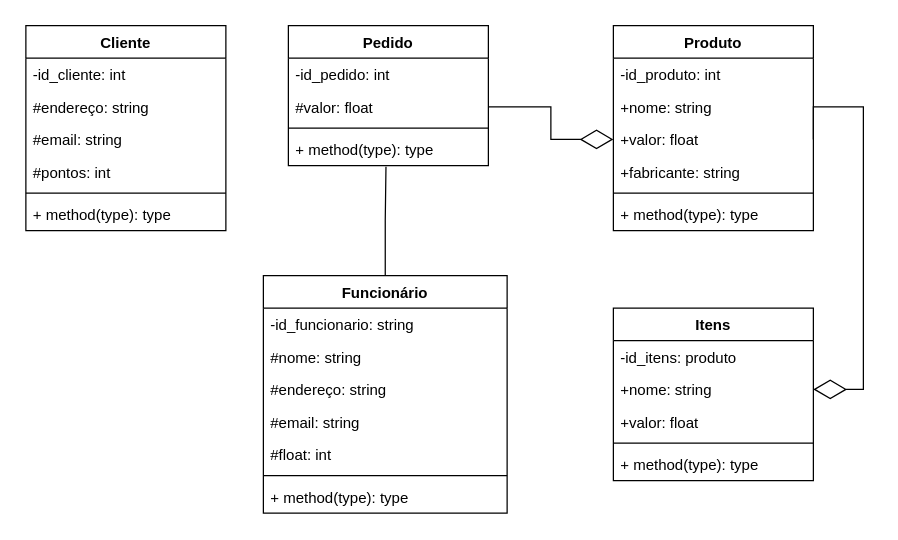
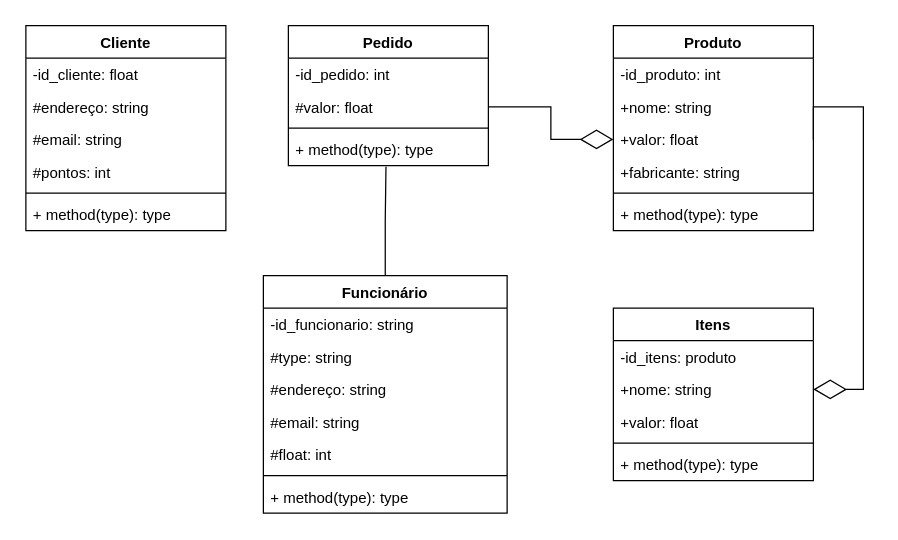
  <mxCell id="0" />
  <mxCell id="1" parent="0" />
  <mxCell id="2" value="Itens" style="swimlane;fontStyle=1;align=center;verticalAlign=top;childLayout=stackLayout;horizontal=1;startSize=26;horizontalStack=0;resizeParent=1;resizeParentMax=0;resizeLast=0;collapsible=1;marginBottom=0;" parent="1" vertex="1"><mxGeometry x="490" y="246" width="160" height="138" as="geometry"><mxRectangle x="150" y="630" width="100" height="26" as="alternateBounds" /></mxGeometry></mxCell>
  <mxCell id="3" value="-id_itens: produto" style="text;strokeColor=none;fillColor=none;align=left;verticalAlign=top;spacingLeft=4;spacingRight=4;overflow=hidden;rotatable=0;points=[[0,0.5],[1,0.5]];portConstraint=eastwest;" parent="2" vertex="1"><mxGeometry y="26" width="160" height="26" as="geometry" /></mxCell>
  <mxCell id="4" value="+nome: string" style="text;strokeColor=none;fillColor=none;align=left;verticalAlign=top;spacingLeft=4;spacingRight=4;overflow=hidden;rotatable=0;points=[[0,0.5],[1,0.5]];portConstraint=eastwest;" parent="2" vertex="1"><mxGeometry y="52" width="160" height="26" as="geometry" /></mxCell>
  <mxCell id="5" value="+valor: float" style="text;strokeColor=none;fillColor=none;align=left;verticalAlign=top;spacingLeft=4;spacingRight=4;overflow=hidden;rotatable=0;points=[[0,0.5],[1,0.5]];portConstraint=eastwest;" parent="2" vertex="1"><mxGeometry y="78" width="160" height="26" as="geometry" /></mxCell>
  <mxCell id="6" value="" style="line;strokeWidth=1;fillColor=none;align=left;verticalAlign=middle;spacingTop=-1;spacingLeft=3;spacingRight=3;rotatable=0;labelPosition=right;points=[];portConstraint=eastwest;" parent="2" vertex="1"><mxGeometry y="104" width="160" height="8" as="geometry" /></mxCell>
  <mxCell id="7" value="+ method(type): type" style="text;strokeColor=none;fillColor=none;align=left;verticalAlign=top;spacingLeft=4;spacingRight=4;overflow=hidden;rotatable=0;points=[[0,0.5],[1,0.5]];portConstraint=eastwest;" parent="2" vertex="1"><mxGeometry y="112" width="160" height="26" as="geometry" /></mxCell>
  <mxCell id="8" style="edgeStyle=orthogonalEdgeStyle;rounded=0;orthogonalLoop=1;jettySize=auto;html=1;exitX=0.5;exitY=0;exitDx=0;exitDy=0;entryX=0.488;entryY=1.038;entryDx=0;entryDy=0;entryPerimeter=0;endArrow=none;endFill=0;" parent="1" source="9" target="21" edge="1"><mxGeometry relative="1" as="geometry" /></mxCell>
  <mxCell id="9" value="Funcionário" style="swimlane;fontStyle=1;align=center;verticalAlign=top;childLayout=stackLayout;horizontal=1;startSize=26;horizontalStack=0;resizeParent=1;resizeParentMax=0;resizeLast=0;collapsible=1;marginBottom=0;" parent="1" vertex="1"><mxGeometry x="210" y="220" width="195" height="190" as="geometry" /></mxCell>
  <mxCell id="10" value="-id_funcionario: string" style="text;strokeColor=none;fillColor=none;align=left;verticalAlign=top;spacingLeft=4;spacingRight=4;overflow=hidden;rotatable=0;points=[[0,0.5],[1,0.5]];portConstraint=eastwest;" parent="9" vertex="1"><mxGeometry y="26" width="195" height="26" as="geometry" /></mxCell>
- <mxCell id="11" value="#nome: string" style="text;strokeColor=none;fillColor=none;align=left;verticalAlign=top;spacingLeft=4;spacingRight=4;overflow=hidden;rotatable=0;points=[[0,0.5],[1,0.5]];portConstraint=eastwest;" vertex="1" parent="9"><mxGeometry y="52" width="195" height="26" as="geometry" /></mxCell>
+ <mxCell id="11" value="#type: string" style="text;strokeColor=none;fillColor=none;align=left;verticalAlign=top;spacingLeft=4;spacingRight=4;overflow=hidden;rotatable=0;points=[[0,0.5],[1,0.5]];portConstraint=eastwest;" vertex="1" parent="9"><mxGeometry y="52" width="195" height="26" as="geometry" /></mxCell>
  <mxCell id="12" value="#endereço: string" style="text;strokeColor=none;fillColor=none;align=left;verticalAlign=top;spacingLeft=4;spacingRight=4;overflow=hidden;rotatable=0;points=[[0,0.5],[1,0.5]];portConstraint=eastwest;" parent="9" vertex="1"><mxGeometry y="78" width="195" height="26" as="geometry" /></mxCell>
  <mxCell id="13" value="#email: string" style="text;strokeColor=none;fillColor=none;align=left;verticalAlign=top;spacingLeft=4;spacingRight=4;overflow=hidden;rotatable=0;points=[[0,0.5],[1,0.5]];portConstraint=eastwest;" parent="9" vertex="1"><mxGeometry y="104" width="195" height="26" as="geometry" /></mxCell>
  <mxCell id="14" value="#float: int" style="text;strokeColor=none;fillColor=none;align=left;verticalAlign=top;spacingLeft=4;spacingRight=4;overflow=hidden;rotatable=0;points=[[0,0.5],[1,0.5]];portConstraint=eastwest;" parent="9" vertex="1"><mxGeometry y="130" width="195" height="26" as="geometry" /></mxCell>
  <mxCell id="15" value="" style="line;strokeWidth=1;fillColor=none;align=left;verticalAlign=middle;spacingTop=-1;spacingLeft=3;spacingRight=3;rotatable=0;labelPosition=right;points=[];portConstraint=eastwest;" parent="9" vertex="1"><mxGeometry y="156" width="195" height="8" as="geometry" /></mxCell>
  <mxCell id="16" value="+ method(type): type" style="text;strokeColor=none;fillColor=none;align=left;verticalAlign=top;spacingLeft=4;spacingRight=4;overflow=hidden;rotatable=0;points=[[0,0.5],[1,0.5]];portConstraint=eastwest;" parent="9" vertex="1"><mxGeometry y="164" width="195" height="26" as="geometry" /></mxCell>
  <mxCell id="17" value="Pedido" style="swimlane;fontStyle=1;align=center;verticalAlign=top;childLayout=stackLayout;horizontal=1;startSize=26;horizontalStack=0;resizeParent=1;resizeParentMax=0;resizeLast=0;collapsible=1;marginBottom=0;" parent="1" vertex="1"><mxGeometry x="230" y="20" width="160" height="112" as="geometry" /></mxCell>
  <mxCell id="18" value="-id_pedido: int" style="text;strokeColor=none;fillColor=none;align=left;verticalAlign=top;spacingLeft=4;spacingRight=4;overflow=hidden;rotatable=0;points=[[0,0.5],[1,0.5]];portConstraint=eastwest;" parent="17" vertex="1"><mxGeometry y="26" width="160" height="26" as="geometry" /></mxCell>
  <mxCell id="19" value="#valor: float" style="text;strokeColor=none;fillColor=none;align=left;verticalAlign=top;spacingLeft=4;spacingRight=4;overflow=hidden;rotatable=0;points=[[0,0.5],[1,0.5]];portConstraint=eastwest;" parent="17" vertex="1"><mxGeometry y="52" width="160" height="26" as="geometry" /></mxCell>
  <mxCell id="20" value="" style="line;strokeWidth=1;fillColor=none;align=left;verticalAlign=middle;spacingTop=-1;spacingLeft=3;spacingRight=3;rotatable=0;labelPosition=right;points=[];portConstraint=eastwest;" parent="17" vertex="1"><mxGeometry y="78" width="160" height="8" as="geometry" /></mxCell>
  <mxCell id="21" value="+ method(type): type" style="text;strokeColor=none;fillColor=none;align=left;verticalAlign=top;spacingLeft=4;spacingRight=4;overflow=hidden;rotatable=0;points=[[0,0.5],[1,0.5]];portConstraint=eastwest;" parent="17" vertex="1"><mxGeometry y="86" width="160" height="26" as="geometry" /></mxCell>
  <mxCell id="22" value="Produto" style="swimlane;fontStyle=1;align=center;verticalAlign=top;childLayout=stackLayout;horizontal=1;startSize=26;horizontalStack=0;resizeParent=1;resizeParentMax=0;resizeLast=0;collapsible=1;marginBottom=0;" parent="1" vertex="1"><mxGeometry x="490" y="20" width="160" height="164" as="geometry" /></mxCell>
  <mxCell id="23" value="-id_produto: int" style="text;strokeColor=none;fillColor=none;align=left;verticalAlign=top;spacingLeft=4;spacingRight=4;overflow=hidden;rotatable=0;points=[[0,0.5],[1,0.5]];portConstraint=eastwest;" parent="22" vertex="1"><mxGeometry y="26" width="160" height="26" as="geometry" /></mxCell>
  <mxCell id="24" value="+nome: string" style="text;strokeColor=none;fillColor=none;align=left;verticalAlign=top;spacingLeft=4;spacingRight=4;overflow=hidden;rotatable=0;points=[[0,0.5],[1,0.5]];portConstraint=eastwest;" vertex="1" parent="22"><mxGeometry y="52" width="160" height="26" as="geometry" /></mxCell>
  <mxCell id="25" value="+valor: float" style="text;strokeColor=none;fillColor=none;align=left;verticalAlign=top;spacingLeft=4;spacingRight=4;overflow=hidden;rotatable=0;points=[[0,0.5],[1,0.5]];portConstraint=eastwest;" parent="22" vertex="1"><mxGeometry y="78" width="160" height="26" as="geometry" /></mxCell>
  <mxCell id="26" value="+fabricante: string" style="text;strokeColor=none;fillColor=none;align=left;verticalAlign=top;spacingLeft=4;spacingRight=4;overflow=hidden;rotatable=0;points=[[0,0.5],[1,0.5]];portConstraint=eastwest;" parent="22" vertex="1"><mxGeometry y="104" width="160" height="26" as="geometry" /></mxCell>
  <mxCell id="27" value="" style="line;strokeWidth=1;fillColor=none;align=left;verticalAlign=middle;spacingTop=-1;spacingLeft=3;spacingRight=3;rotatable=0;labelPosition=right;points=[];portConstraint=eastwest;" parent="22" vertex="1"><mxGeometry y="130" width="160" height="8" as="geometry" /></mxCell>
  <mxCell id="28" value="+ method(type): type" style="text;strokeColor=none;fillColor=none;align=left;verticalAlign=top;spacingLeft=4;spacingRight=4;overflow=hidden;rotatable=0;points=[[0,0.5],[1,0.5]];portConstraint=eastwest;" parent="22" vertex="1"><mxGeometry y="138" width="160" height="26" as="geometry" /></mxCell>
  <mxCell id="29" value="Cliente" style="swimlane;fontStyle=1;align=center;verticalAlign=top;childLayout=stackLayout;horizontal=1;startSize=26;horizontalStack=0;resizeParent=1;resizeParentMax=0;resizeLast=0;collapsible=1;marginBottom=0;" parent="1" vertex="1"><mxGeometry x="20" y="20" width="160" height="164" as="geometry" /></mxCell>
- <mxCell id="30" value="-id_cliente: int" style="text;strokeColor=none;fillColor=none;align=left;verticalAlign=top;spacingLeft=4;spacingRight=4;overflow=hidden;rotatable=0;points=[[0,0.5],[1,0.5]];portConstraint=eastwest;" parent="29" vertex="1"><mxGeometry y="26" width="160" height="26" as="geometry" /></mxCell>
+ <mxCell id="30" value="-id_cliente: float" style="text;strokeColor=none;fillColor=none;align=left;verticalAlign=top;spacingLeft=4;spacingRight=4;overflow=hidden;rotatable=0;points=[[0,0.5],[1,0.5]];portConstraint=eastwest;" parent="29" vertex="1"><mxGeometry y="26" width="160" height="26" as="geometry" /></mxCell>
  <mxCell id="31" value="#endereço: string" style="text;strokeColor=none;fillColor=none;align=left;verticalAlign=top;spacingLeft=4;spacingRight=4;overflow=hidden;rotatable=0;points=[[0,0.5],[1,0.5]];portConstraint=eastwest;" parent="29" vertex="1"><mxGeometry y="52" width="160" height="26" as="geometry" /></mxCell>
  <mxCell id="32" value="#email: string" style="text;strokeColor=none;fillColor=none;align=left;verticalAlign=top;spacingLeft=4;spacingRight=4;overflow=hidden;rotatable=0;points=[[0,0.5],[1,0.5]];portConstraint=eastwest;" parent="29" vertex="1"><mxGeometry y="78" width="160" height="26" as="geometry" /></mxCell>
  <mxCell id="33" value="#pontos: int" style="text;strokeColor=none;fillColor=none;align=left;verticalAlign=top;spacingLeft=4;spacingRight=4;overflow=hidden;rotatable=0;points=[[0,0.5],[1,0.5]];portConstraint=eastwest;" parent="29" vertex="1"><mxGeometry y="104" width="160" height="26" as="geometry" /></mxCell>
  <mxCell id="34" value="" style="line;strokeWidth=1;fillColor=none;align=left;verticalAlign=middle;spacingTop=-1;spacingLeft=3;spacingRight=3;rotatable=0;labelPosition=right;points=[];portConstraint=eastwest;" parent="29" vertex="1"><mxGeometry y="130" width="160" height="8" as="geometry" /></mxCell>
  <mxCell id="35" value="+ method(type): type" style="text;strokeColor=none;fillColor=none;align=left;verticalAlign=top;spacingLeft=4;spacingRight=4;overflow=hidden;rotatable=0;points=[[0,0.5],[1,0.5]];portConstraint=eastwest;" parent="29" vertex="1"><mxGeometry y="138" width="160" height="26" as="geometry" /></mxCell>
  <mxCell id="36" value="" style="endArrow=diamondThin;endFill=0;endSize=24;html=1;rounded=0;edgeStyle=orthogonalEdgeStyle;entryX=0;entryY=0.5;entryDx=0;entryDy=0;exitX=1;exitY=0.5;exitDx=0;exitDy=0;" parent="1" source="19" target="25" edge="1"><mxGeometry width="160" relative="1" as="geometry"><mxPoint x="290" y="190" as="sourcePoint" /><mxPoint x="450" y="190" as="targetPoint" /></mxGeometry></mxCell>
  <mxCell id="37" value="" style="endArrow=diamondThin;endFill=0;endSize=24;html=1;rounded=0;edgeStyle=orthogonalEdgeStyle;entryX=1;entryY=0.5;entryDx=0;entryDy=0;exitX=1;exitY=0.5;exitDx=0;exitDy=0;" parent="1" source="25" target="4" edge="1"><mxGeometry width="160" relative="1" as="geometry"><mxPoint x="500" y="184" as="sourcePoint" /><mxPoint x="600" y="184" as="targetPoint" /><Array as="points"><mxPoint x="690" y="85" /><mxPoint x="690" y="311" /></Array></mxGeometry></mxCell>
